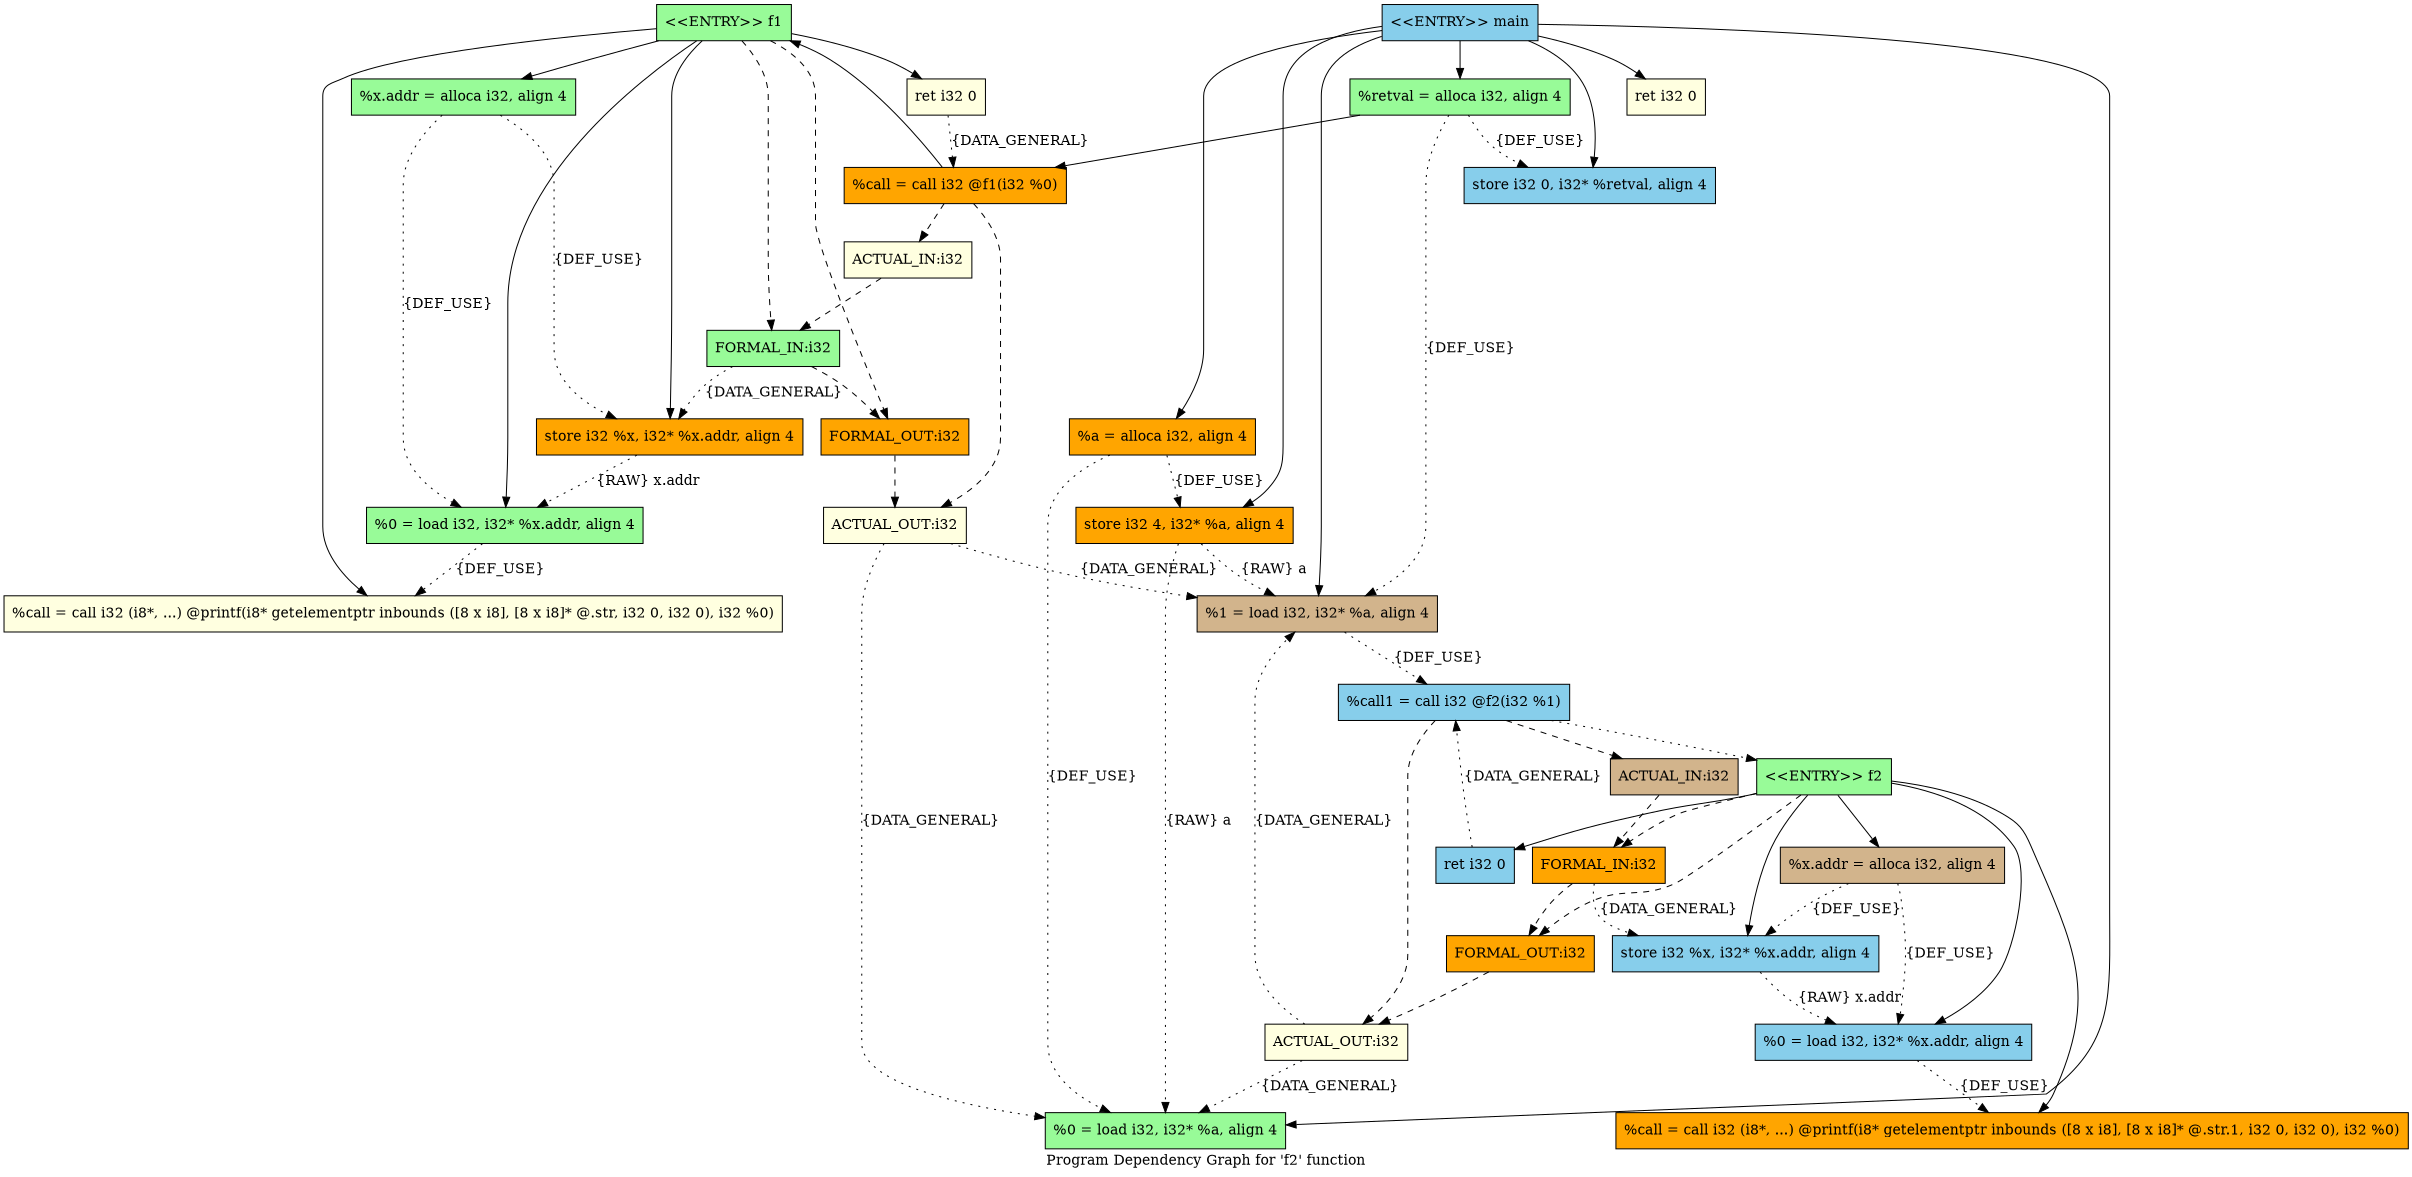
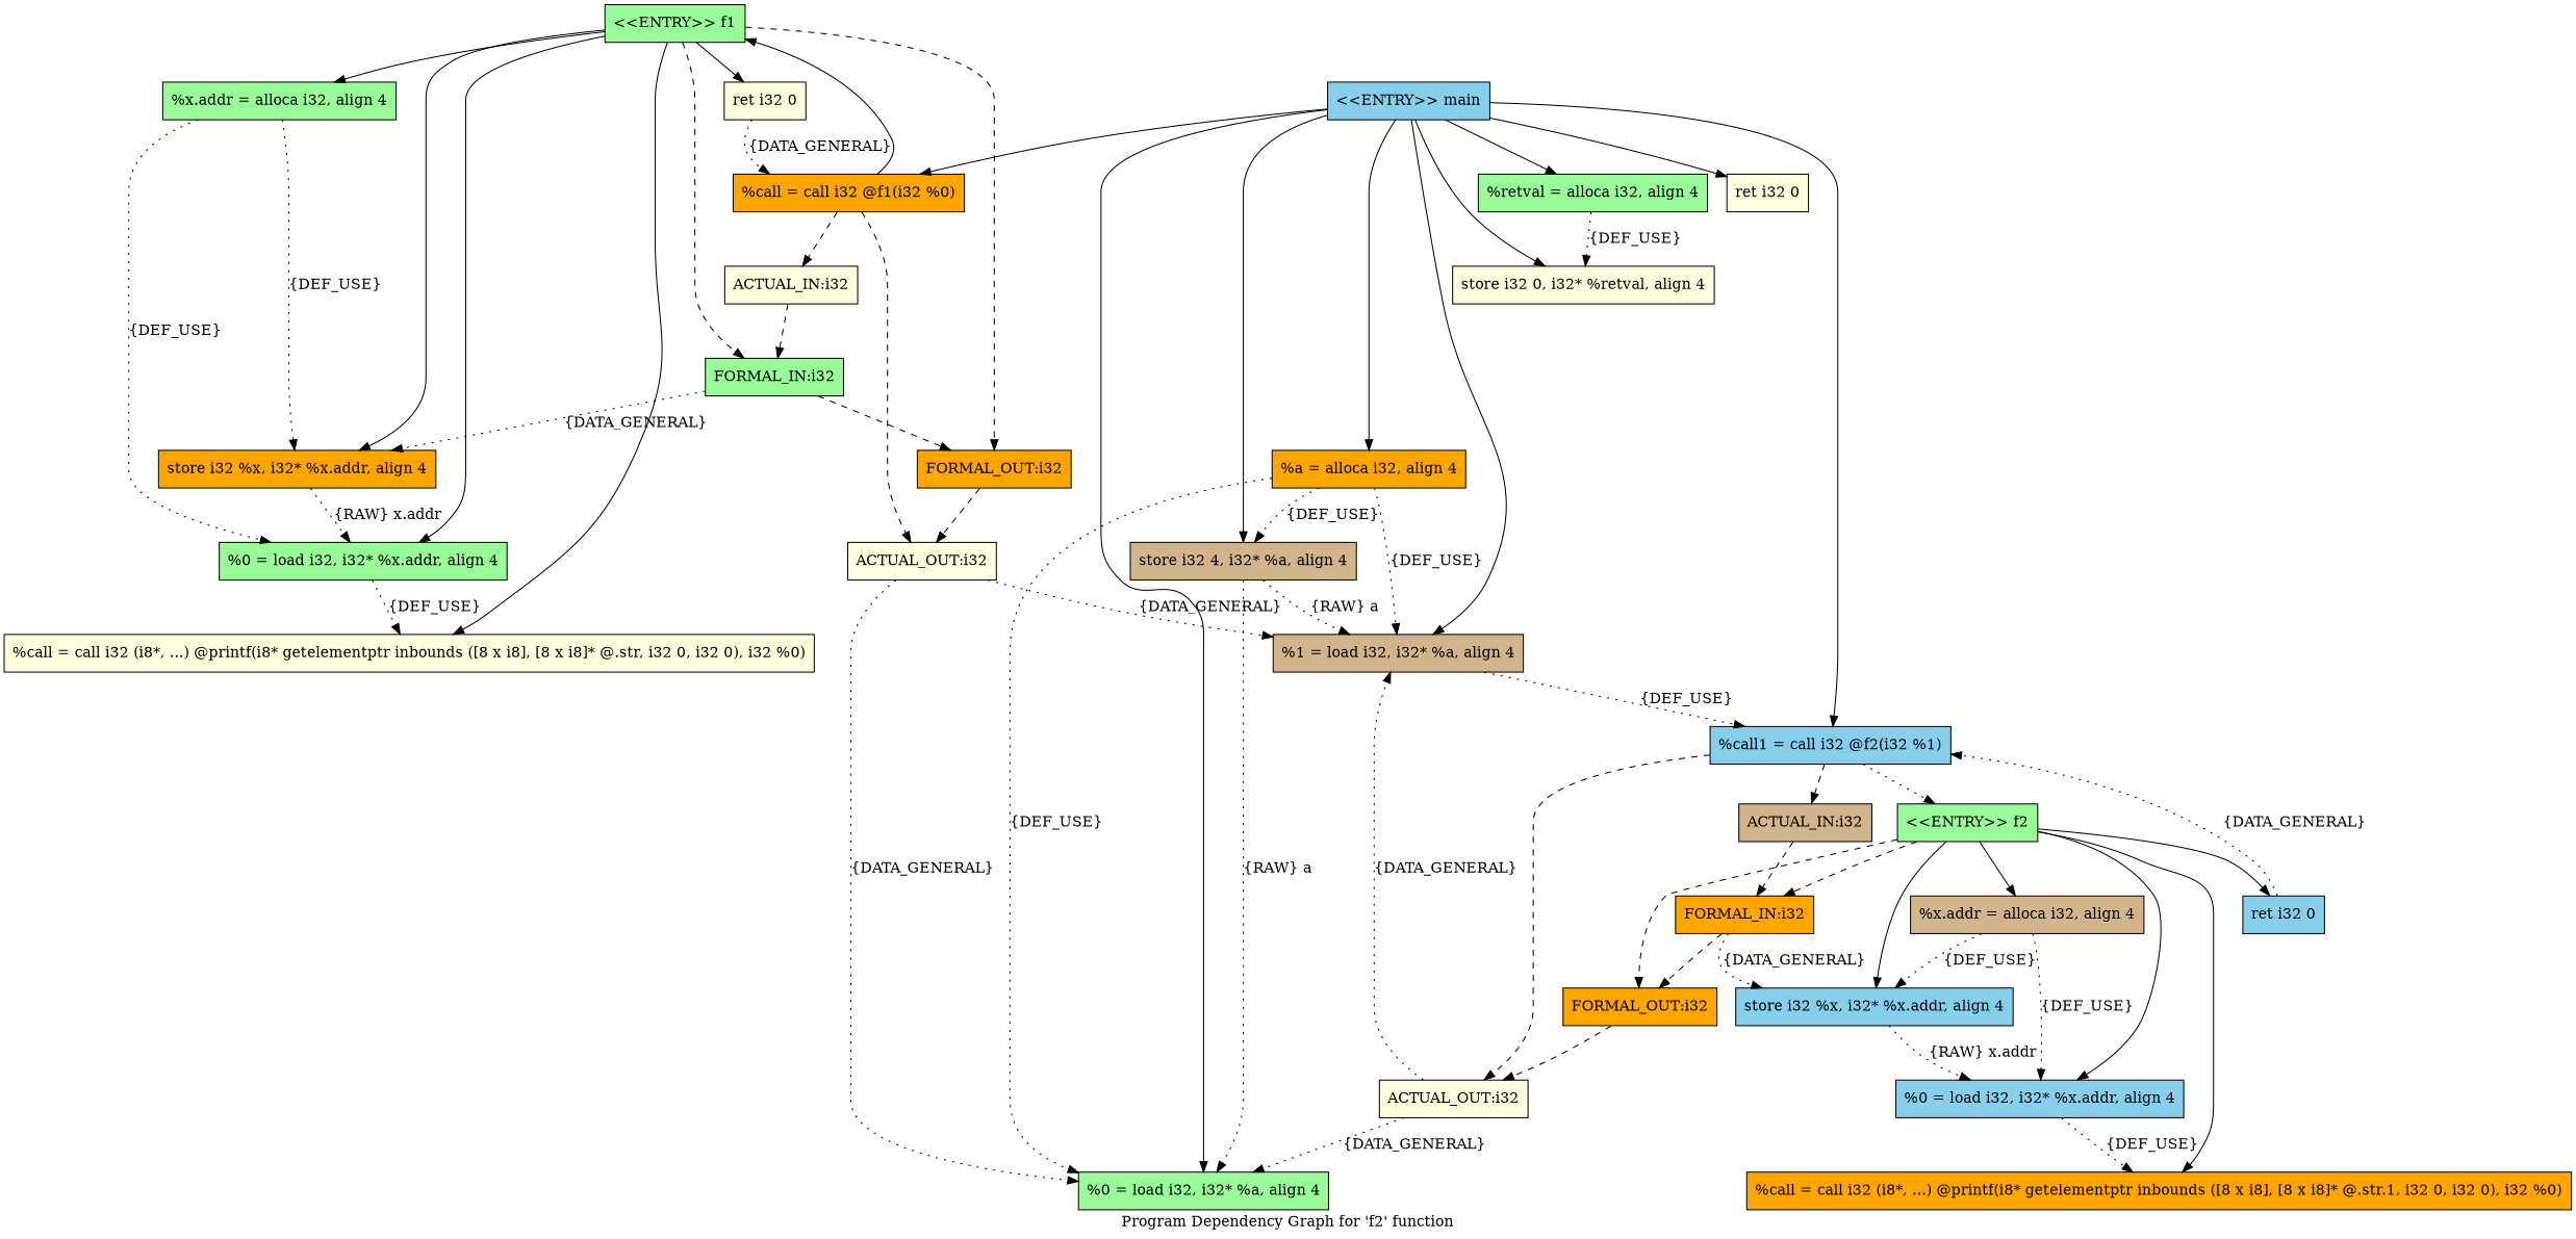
  digraph {
    label="Program Dependency Graph for 'f2' function"
    node [fillcolor=palegreen shape=record style=filled]
    edge [style=dotted]
    n1 [label="{  %x.addr = alloca i32, align 4}"]
    n2 [fillcolor=orange label="{  store i32 %x, i32* %x.addr, align 4}"]
    n3 [label="{  %0 = load i32, i32* %x.addr, align 4}"]
    n4 [fillcolor=lightyellow label="{  %call = call i32 (i8*, ...) @printf(i8* getelementptr inbounds ([8 x i8], [8 x i8]* @.str, i32 0, i32 0), i32 %0)}"]
    n5 [label="{\<\<ENTRY\>\> f1}"]
    n6 [fillcolor=lightyellow label="{  ret i32 0}"]
    n7 [label="{FORMAL_IN:i32}"]
    n8 [fillcolor=orange label="{FORMAL_OUT:i32}"]
    n9 [fillcolor=orange label="{  %call = call i32 @f1(i32 %0)}"]
    n10 [fillcolor=lightyellow label="{ACTUAL_OUT:i32}"]
    n11 [fillcolor=lightyellow label="{ACTUAL_IN:i32}"]
    n12 [label="{  %0 = load i32, i32* %a, align 4}"]
    n13 [fillcolor=tan label="{  %1 = load i32, i32* %a, align 4}"]
    n14 [fillcolor=tan label="{  %x.addr = alloca i32, align 4}"]
    n15 [fillcolor=skyblue label="{  store i32 %x, i32* %x.addr, align 4}"]
    n16 [fillcolor=skyblue label="{  %0 = load i32, i32* %x.addr, align 4}"]
    n17 [fillcolor=orange label="{  %call = call i32 (i8*, ...) @printf(i8* getelementptr inbounds ([8 x i8], [8 x i8]* @.str.1, i32 0, i32 0), i32 %0)}"]
    n18 [label="{\<\<ENTRY\>\> f2}"]
    n19 [fillcolor=skyblue label="{  ret i32 0}"]
    n20 [fillcolor=orange label="{FORMAL_IN:i32}"]
    n21 [fillcolor=orange label="{FORMAL_OUT:i32}"]
    n22 [fillcolor=skyblue label="{  %call1 = call i32 @f2(i32 %1)}"]
    n23 [fillcolor=lightyellow label="{ACTUAL_OUT:i32}"]
    n24 [fillcolor=tan label="{ACTUAL_IN:i32}"]
    n25 [label="{  %retval = alloca i32, align 4}"]
-   n26 [fillcolor=skyblue label="{  store i32 0, i32* %retval, align 4}"]
+   n26 [fillcolor=lightyellow label="{  store i32 0, i32* %retval, align 4}"]
    n27 [fillcolor=orange label="{  %a = alloca i32, align 4}"]
-   n28 [fillcolor=orange label="{  store i32 4, i32* %a, align 4}"]
+   n28 [fillcolor=tan label="{  store i32 4, i32* %a, align 4}"]
    n29 [fillcolor=skyblue label="{\<\<ENTRY\>\> main}"]
    n30 [fillcolor=lightyellow label="{  ret i32 0}"]
    n1 -> n2 [label="{DEF_USE}"]
    n1 -> n3 [label="{DEF_USE}"]
    n2 -> n3 [label="{RAW} x.addr"]
    n3 -> n4 [label="{DEF_USE}"]
    n5 -> n1 [style=""]
    n5 -> n2 [style=""]
    n5 -> n3 [style=""]
    n5 -> n4 [style=""]
    n5 -> n6 [style=""]
    n5 -> n7 [style=dashed]
    n5 -> n8 [style=dashed]
    n6 -> n9 [label="{DATA_GENERAL}"]
    n7 -> n2 [label="{DATA_GENERAL}"]
    n7 -> n8 [style=dashed]
    n8 -> n10 [style=dashed]
    n9 -> n5 [style=""]
    n9 -> n10 [style=dashed]
    n9 -> n11 [style=dashed]
    n10 -> n12 [label="{DATA_GENERAL}"]
    n10 -> n13 [label="{DATA_GENERAL}"]
    n11 -> n7 [style=dashed]
    n13 -> n22 [label="{DEF_USE}"]
    n14 -> n15 [label="{DEF_USE}"]
    n14 -> n16 [label="{DEF_USE}"]
    n15 -> n16 [label="{RAW} x.addr"]
    n16 -> n17 [label="{DEF_USE}"]
    n18 -> n14 [style=""]
    n18 -> n15 [style=""]
    n18 -> n16 [style=""]
    n18 -> n17 [style=""]
    n18 -> n19 [style=""]
    n18 -> n20 [style=dashed]
    n18 -> n21 [style=dashed]
    n19 -> n22 [label="{DATA_GENERAL}"]
    n20 -> n15 [label="{DATA_GENERAL}"]
    n20 -> n21 [style=dashed]
    n21 -> n23 [style=dashed]
    n22 -> n18
    n22 -> n23 [style=dashed]
    n22 -> n24 [style=dashed]
    n23 -> n12 [label="{DATA_GENERAL}"]
    n23 -> n13 [label="{DATA_GENERAL}"]
    n24 -> n20 [style=dashed]
    n25 -> n26 [label="{DEF_USE}"]
    n27 -> n12 [label="{DEF_USE}"]
-   n25 -> n13 [label="{DEF_USE}"]
+   n27 -> n13 [label="{DEF_USE}"]
    n27 -> n28 [label="{DEF_USE}"]
    n28 -> n12 [label="{RAW} a"]
    n28 -> n13 [label="{RAW} a"]
-   n25 -> n9 [style=""]
+   n29 -> n9 [style=""]
    n29 -> n12 [style=""]
    n29 -> n13 [style=""]
+   n29 -> n22 [style=""]
    n29 -> n25 [style=""]
    n29 -> n26 [style=""]
    n29 -> n27 [style=""]
    n29 -> n28 [style=""]
    n29 -> n30 [style=""]
  }
